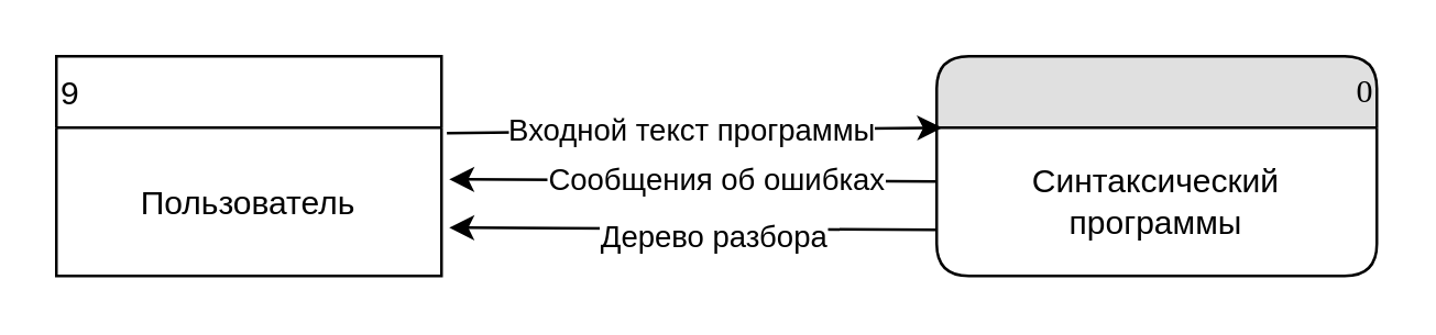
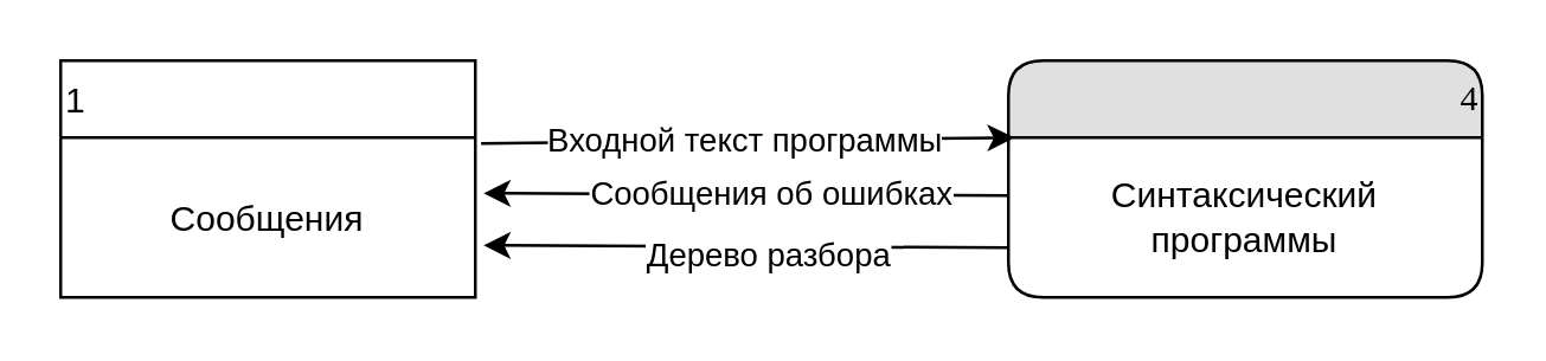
  <mxCell id="0" />
  <mxCell id="1" parent="0" />
  <mxCell id="2" style="edgeStyle=none;rounded=0;orthogonalLoop=1;jettySize=auto;html=1;entryX=1.02;entryY=0.674;entryDx=0;entryDy=0;entryPerimeter=0;exitX=-0.002;exitY=0.689;exitDx=0;exitDy=0;exitPerimeter=0;" edge="1" parent="1" source="5" target="11"><mxGeometry relative="1" as="geometry"><mxPoint x="330" y="81" as="sourcePoint" /><mxPoint x="163" y="81.48" as="targetPoint" /></mxGeometry></mxCell>
  <mxCell id="3" value="Дерево разбора" style="edgeLabel;html=1;align=center;verticalAlign=middle;resizable=0;points=[];" vertex="1" connectable="0" parent="2"><mxGeometry x="-0.272" y="3" relative="1" as="geometry"><mxPoint x="-16.69" y="-0.91" as="offset" /></mxGeometry></mxCell>
- <mxCell id="4" value="0" style="swimlane;html=1;fontStyle=0;childLayout=stackLayout;horizontal=1;startSize=26;fillColor=#e0e0e0;horizontalStack=0;resizeParent=1;resizeLast=0;collapsible=1;marginBottom=0;swimlaneFillColor=#ffffff;align=right;rounded=1;shadow=0;comic=0;labelBackgroundColor=none;strokeWidth=1;fontFamily=Verdana;fontSize=12;verticalAlign=middle;" parent="1" vertex="1"><mxGeometry x="340" y="20" width="160" height="80" as="geometry" /></mxCell>
+ <mxCell id="4" value="4" style="swimlane;html=1;fontStyle=0;childLayout=stackLayout;horizontal=1;startSize=26;fillColor=#e0e0e0;horizontalStack=0;resizeParent=1;resizeLast=0;collapsible=1;marginBottom=0;swimlaneFillColor=#ffffff;align=right;rounded=1;shadow=0;comic=0;labelBackgroundColor=none;strokeWidth=1;fontFamily=Verdana;fontSize=12;verticalAlign=middle;" parent="1" vertex="1"><mxGeometry x="340" y="20" width="160" height="80" as="geometry" /></mxCell>
  <mxCell id="5" value="Синтаксический программы" style="text;html=1;strokeColor=none;fillColor=none;spacingLeft=4;spacingRight=4;whiteSpace=wrap;overflow=hidden;rotatable=0;points=[[0,0.5],[1,0.5]];portConstraint=eastwest;align=center;verticalAlign=middle;" parent="4" vertex="1"><mxGeometry y="26" width="160" height="54" as="geometry" /></mxCell>
  <mxCell id="6" style="rounded=0;orthogonalLoop=1;jettySize=auto;html=1;exitX=1.014;exitY=0.35;exitDx=0;exitDy=0;exitPerimeter=0;" edge="1" parent="1" source="10"><mxGeometry relative="1" as="geometry"><mxPoint x="160" y="45" as="sourcePoint" /><mxPoint x="342" y="46" as="targetPoint" /></mxGeometry></mxCell>
  <mxCell id="7" value="Входной текст программы" style="edgeLabel;html=1;align=center;verticalAlign=middle;resizable=0;points=[];" vertex="1" connectable="0" parent="6"><mxGeometry x="-0.134" relative="1" as="geometry"><mxPoint x="10.83" y="-0.78" as="offset" /></mxGeometry></mxCell>
  <mxCell id="8" style="edgeStyle=none;rounded=0;orthogonalLoop=1;jettySize=auto;html=1;entryX=1.02;entryY=0.348;entryDx=0;entryDy=0;entryPerimeter=0;exitX=-0.002;exitY=0.363;exitDx=0;exitDy=0;exitPerimeter=0;" edge="1" parent="1" source="5" target="11"><mxGeometry relative="1" as="geometry"><mxPoint x="336" y="66" as="sourcePoint" /><mxPoint x="163" y="66.18" as="targetPoint" /></mxGeometry></mxCell>
  <mxCell id="9" value="Сообщения об ошибках" style="edgeLabel;html=1;align=center;verticalAlign=middle;resizable=0;points=[];" vertex="1" connectable="0" parent="8"><mxGeometry x="-0.296" y="1" relative="1" as="geometry"><mxPoint x="-17.68" y="-1.32" as="offset" /></mxGeometry></mxCell>
- <mxCell id="10" value="9" style="swimlane;fontStyle=0;childLayout=stackLayout;horizontal=1;startSize=26;fillColor=none;horizontalStack=0;resizeParent=1;resizeParentMax=0;resizeLast=0;collapsible=1;marginBottom=0;align=left;" vertex="1" parent="1"><mxGeometry x="20" y="20" width="140" height="80" as="geometry" /></mxCell>
- <mxCell id="11" value="Пользователь" style="text;strokeColor=none;fillColor=none;align=center;verticalAlign=middle;spacingLeft=4;spacingRight=4;overflow=hidden;rotatable=0;points=[[0,0.5],[1,0.5]];portConstraint=eastwest;" vertex="1" parent="10"><mxGeometry y="26" width="140" height="54" as="geometry" /></mxCell>
+ <mxCell id="10" value="1" style="swimlane;fontStyle=0;childLayout=stackLayout;horizontal=1;startSize=26;fillColor=none;horizontalStack=0;resizeParent=1;resizeParentMax=0;resizeLast=0;collapsible=1;marginBottom=0;align=left;" vertex="1" parent="1"><mxGeometry x="20" y="20" width="140" height="80" as="geometry" /></mxCell>
+ <mxCell id="11" value="Сообщения" style="text;strokeColor=none;fillColor=none;align=center;verticalAlign=middle;spacingLeft=4;spacingRight=4;overflow=hidden;rotatable=0;points=[[0,0.5],[1,0.5]];portConstraint=eastwest;" vertex="1" parent="10"><mxGeometry y="26" width="140" height="54" as="geometry" /></mxCell>
